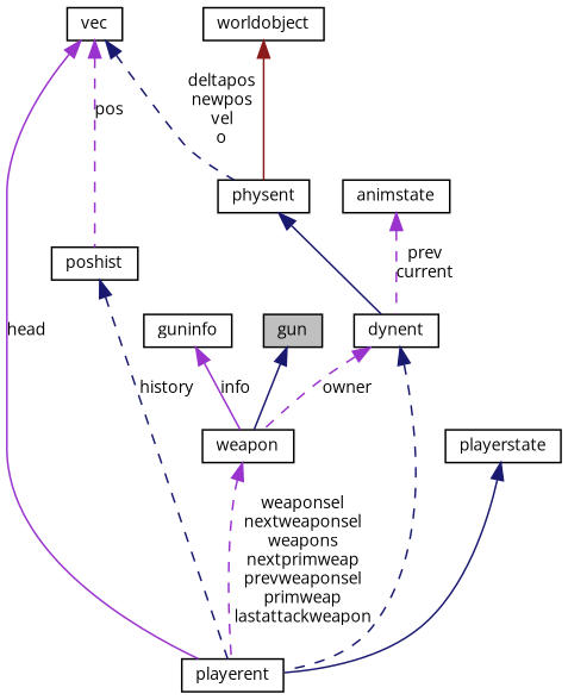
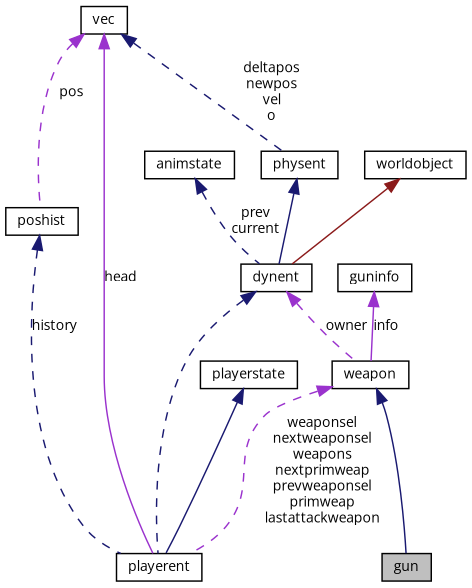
  digraph {
    fontname="Open Sans"
    node [color=black fillcolor=white fontname="Open Sans" fontsize=10 shape=record style=filled]
    edge [color=midnightblue dir=back fontname="Open Sans" fontsize=10 labelfontname=FreeSans labelfontsize=10 style=dashed]
    n1 [fillcolor=grey75 fontcolor=black height=0.2 label=gun width=0.4]
    n2 [height=0.2 label=weapon width=0.4]
    n3 [height=0.2 label=playerent width=0.4]
    n4 [height=0.2 label=dynent width=0.4]
    n5 [height=0.2 label=physent width=0.4]
    n6 [height=0.2 label=worldobject width=0.4]
    n7 [height=0.2 label=vec width=0.4]
    n8 [height=0.2 label=poshist width=0.4]
    n9 [height=0.2 label=animstate width=0.4]
    n10 [height=0.2 label=playerstate width=0.4]
    n11 [height=0.2 label=guninfo width=0.4]
-   n1 -> n2 [style=solid]
+   n2 -> n1 [style=solid]
    n2 -> n3 [color=darkorchid3 label="weaponsel\nnextweaponsel\nweapons\nnextprimweap\nprevweaponsel\nprimweap\nlastattackweapon"]
    n4 -> n2 [color=darkorchid3 label=owner]
    n4 -> n3
    n5 -> n4 [style=solid]
-   n6 -> n5 [color=firebrick4 style=solid]
+   n6 -> n4 [color=firebrick4 style=solid]
    n7 -> n3 [color=darkorchid3 label=head style=solid]
    n7 -> n5 [label="deltapos\nnewpos\nvel\no"]
    n7 -> n8 [color=darkorchid3 label=pos]
    n8 -> n3 [label=history]
-   n9 -> n4 [color=darkorchid3 label="prev\ncurrent"]
+   n9 -> n4 [label="prev\ncurrent"]
    n10 -> n3 [style=solid]
    n11 -> n2 [color=darkorchid3 label=info style=solid]
  }
